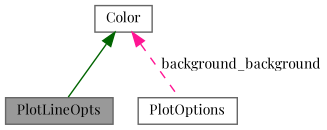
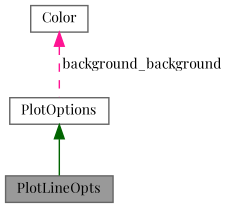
  digraph {
    fontname="Playfair Display"
    node [color=gray40 fillcolor=white fontname="Playfair Display" fontsize=10 shape=box style=filled]
    edge [dir=back fontname="Playfair Display" fontsize=10 labelfontname=Helvetica labelfontsize=10]
    n1 [fillcolor=grey60 fontcolor=black height=0.2 label=PlotLineOpts width=0.4]
    n2 [height=0.2 label=PlotOptions width=0.4]
    n3 [height=0.2 label=Color width=0.4]
-   n3 -> n1 [color=darkgreen style=solid]
+   n2 -> n1 [color=darkgreen style=solid]
    n3 -> n2 [color=deeppink label=" background_background" style=dashed]
  }
